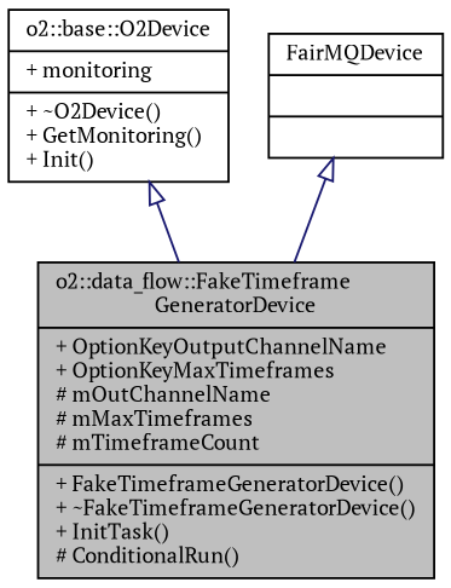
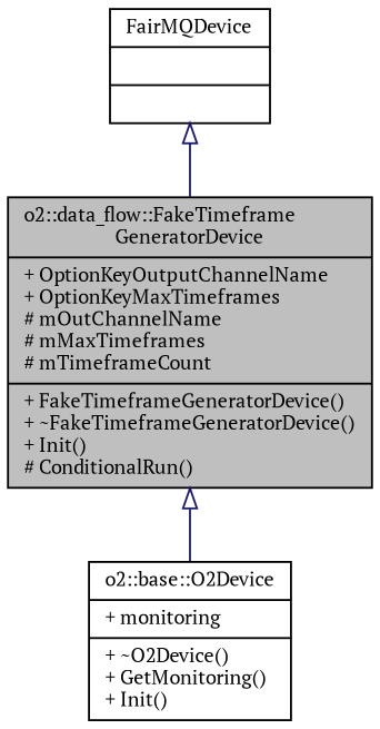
  digraph {
    fontname="PT Serif"
    node [color=black fontname="PT Serif" fontsize=10 shape=record]
    edge [arrowtail=onormal color=midnightblue dir=back fontname="PT Serif" fontsize=10 labelfontname=Helvetica labelfontsize=10 style=solid]
-   n1 [fillcolor=grey75 fontcolor=black height=0.2 label="{o2::data_flow::FakeTimeframe\lGeneratorDevice\n|+ OptionKeyOutputChannelName\l+ OptionKeyMaxTimeframes\l# mOutChannelName\l# mMaxTimeframes\l# mTimeframeCount\l|+ FakeTimeframeGeneratorDevice()\l+ ~FakeTimeframeGeneratorDevice()\l+ InitTask()\l# ConditionalRun()\l}" style=filled width=0.4]
+   n1 [fillcolor=grey75 fontcolor=black height=0.2 label="{o2::data_flow::FakeTimeframe\lGeneratorDevice\n|+ OptionKeyOutputChannelName\l+ OptionKeyMaxTimeframes\l# mOutChannelName\l# mMaxTimeframes\l# mTimeframeCount\l|+ FakeTimeframeGeneratorDevice()\l+ ~FakeTimeframeGeneratorDevice()\l+ Init()\l# ConditionalRun()\l}" style=filled width=0.4]
    n2 [height=0.2 label="{o2::base::O2Device\n|+ monitoring\l|+ ~O2Device()\l+ GetMonitoring()\l+ Init()\l}" width=0.4]
    n3 [height=0.2 label="{FairMQDevice\n||}" width=0.4]
-   n2 -> n1
+   n1 -> n2
    n3 -> n1
  }
